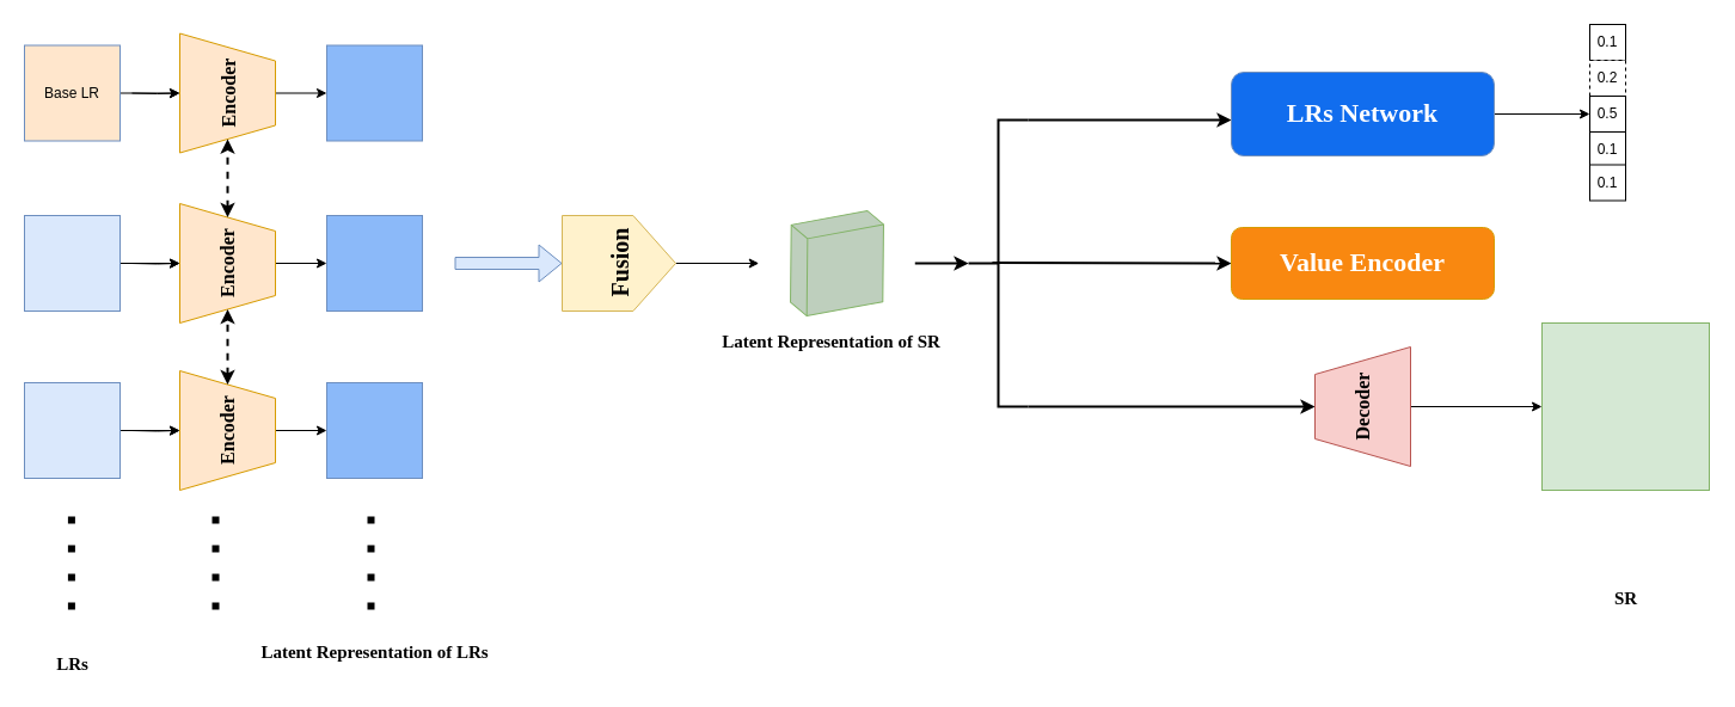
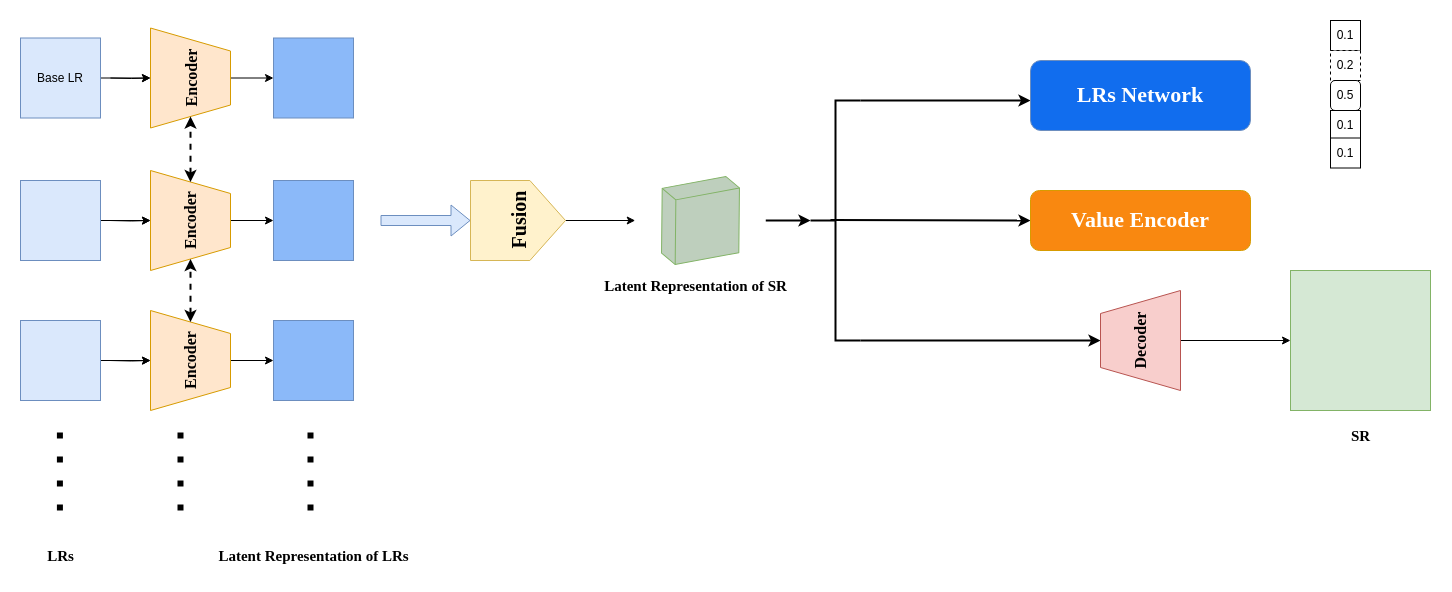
  <mxCell id="0" />
  <mxCell id="1" parent="0" />
  <mxCell id="2" value="" style="edgeStyle=orthogonalEdgeStyle;rounded=0;orthogonalLoop=1;jettySize=auto;html=1;" edge="1" parent="1" source="3" target="19"><mxGeometry relative="1" as="geometry" /></mxCell>
  <mxCell id="3" value="&lt;b style=&quot;border-color: var(--border-color); font-family: &amp;quot;Times New Roman&amp;quot;; font-size: 16px;&quot;&gt;Encoder&lt;/b&gt;" style="verticalLabelPosition=middle;verticalAlign=middle;html=1;shape=trapezoid;perimeter=trapezoidPerimeter;whiteSpace=wrap;size=0.23;arcSize=10;flipV=1;labelPosition=center;align=center;rotation=-90;fillColor=#ffe6cc;strokeColor=#d79b00;" vertex="1" parent="1"><mxGeometry x="140" y="37.5" width="100" height="80" as="geometry" /></mxCell>
  <mxCell id="4" value="" style="edgeStyle=orthogonalEdgeStyle;rounded=0;orthogonalLoop=1;jettySize=auto;html=1;" edge="1" parent="1" target="3"><mxGeometry relative="1" as="geometry"><mxPoint x="109.99" y="77.529" as="sourcePoint" /></mxGeometry></mxCell>
  <mxCell id="5" value="" style="edgeStyle=orthogonalEdgeStyle;rounded=0;orthogonalLoop=1;jettySize=auto;html=1;" edge="1" parent="1" source="6" target="3"><mxGeometry relative="1" as="geometry" /></mxCell>
- <mxCell id="6" value="Base LR" style="whiteSpace=wrap;html=1;aspect=fixed;fillColor=#ffe6cc;strokeColor=#6c8ebf;" vertex="1" parent="1"><mxGeometry x="20" y="37.5" width="80" height="80" as="geometry" /></mxCell>
+ <mxCell id="6" value="Base LR" style="whiteSpace=wrap;html=1;aspect=fixed;fillColor=#dae8fc;strokeColor=#6c8ebf;" vertex="1" parent="1"><mxGeometry x="20" y="37.5" width="80" height="80" as="geometry" /></mxCell>
  <mxCell id="7" value="" style="edgeStyle=orthogonalEdgeStyle;rounded=0;orthogonalLoop=1;jettySize=auto;html=1;" edge="1" parent="1" source="8" target="20"><mxGeometry relative="1" as="geometry" /></mxCell>
  <mxCell id="8" value="&lt;b style=&quot;border-color: var(--border-color); font-family: &amp;quot;Times New Roman&amp;quot;; font-size: 16px;&quot;&gt;Encoder&lt;/b&gt;" style="verticalLabelPosition=middle;verticalAlign=middle;html=1;shape=trapezoid;perimeter=trapezoidPerimeter;whiteSpace=wrap;size=0.23;arcSize=10;flipV=1;labelPosition=center;align=center;rotation=-90;fillColor=#ffe6cc;strokeColor=#d79b00;" vertex="1" parent="1"><mxGeometry x="140" y="180" width="100" height="80" as="geometry" /></mxCell>
  <mxCell id="9" value="" style="edgeStyle=orthogonalEdgeStyle;rounded=0;orthogonalLoop=1;jettySize=auto;html=1;" edge="1" parent="1" target="8"><mxGeometry relative="1" as="geometry"><mxPoint x="109.99" y="220.029" as="sourcePoint" /></mxGeometry></mxCell>
  <mxCell id="10" value="" style="edgeStyle=orthogonalEdgeStyle;rounded=0;orthogonalLoop=1;jettySize=auto;html=1;" edge="1" parent="1" source="11" target="8"><mxGeometry relative="1" as="geometry" /></mxCell>
  <mxCell id="11" value="" style="whiteSpace=wrap;html=1;aspect=fixed;fillColor=#dae8fc;strokeColor=#6c8ebf;" vertex="1" parent="1"><mxGeometry x="20" y="180" width="80" height="80" as="geometry" /></mxCell>
  <mxCell id="12" value="" style="edgeStyle=orthogonalEdgeStyle;rounded=0;orthogonalLoop=1;jettySize=auto;html=1;" edge="1" parent="1" source="13" target="21"><mxGeometry relative="1" as="geometry" /></mxCell>
  <mxCell id="13" value="&lt;font style=&quot;font-size: 16px;&quot; face=&quot;Times New Roman&quot;&gt;&lt;b&gt;Encoder&lt;/b&gt;&lt;/font&gt;" style="verticalLabelPosition=middle;verticalAlign=middle;html=1;shape=trapezoid;perimeter=trapezoidPerimeter;whiteSpace=wrap;size=0.23;arcSize=10;flipV=1;labelPosition=center;align=center;rotation=-90;fillColor=#ffe6cc;strokeColor=#d79b00;" vertex="1" parent="1"><mxGeometry x="140" y="320" width="100" height="80" as="geometry" /></mxCell>
  <mxCell id="14" value="" style="edgeStyle=orthogonalEdgeStyle;rounded=0;orthogonalLoop=1;jettySize=auto;html=1;" edge="1" parent="1" target="13"><mxGeometry relative="1" as="geometry"><mxPoint x="109.99" y="360.029" as="sourcePoint" /></mxGeometry></mxCell>
  <mxCell id="15" value="" style="edgeStyle=orthogonalEdgeStyle;rounded=0;orthogonalLoop=1;jettySize=auto;html=1;" edge="1" parent="1" source="16" target="13"><mxGeometry relative="1" as="geometry" /></mxCell>
  <mxCell id="16" value="" style="whiteSpace=wrap;html=1;aspect=fixed;fillColor=#dae8fc;strokeColor=#6c8ebf;" vertex="1" parent="1"><mxGeometry x="20" y="320" width="80" height="80" as="geometry" /></mxCell>
  <mxCell id="17" value="" style="endArrow=none;dashed=1;html=1;dashPattern=1 3;strokeWidth=6;rounded=0;jumpSize=600;" edge="1" parent="1"><mxGeometry width="50" height="50" relative="1" as="geometry"><mxPoint x="59.41" y="510" as="sourcePoint" /><mxPoint x="59.41" y="420" as="targetPoint" /></mxGeometry></mxCell>
  <mxCell id="18" value="" style="endArrow=none;dashed=1;html=1;dashPattern=1 3;strokeWidth=6;rounded=0;jumpSize=600;" edge="1" parent="1"><mxGeometry width="50" height="50" relative="1" as="geometry"><mxPoint x="180" y="510" as="sourcePoint" /><mxPoint x="180" y="420" as="targetPoint" /></mxGeometry></mxCell>
  <mxCell id="19" value="" style="whiteSpace=wrap;html=1;aspect=fixed;fillColor=#8bb9f9;strokeColor=#6c8ebf;" vertex="1" parent="1"><mxGeometry x="273" y="37.5" width="80" height="80" as="geometry" /></mxCell>
  <mxCell id="20" value="" style="whiteSpace=wrap;html=1;aspect=fixed;fillColor=#8bb9f9;strokeColor=#6c8ebf;" vertex="1" parent="1"><mxGeometry x="273" y="180" width="80" height="80" as="geometry" /></mxCell>
  <mxCell id="21" value="" style="whiteSpace=wrap;html=1;aspect=fixed;fillColor=#8bb9f9;strokeColor=#6c8ebf;" vertex="1" parent="1"><mxGeometry x="273" y="320" width="80" height="80" as="geometry" /></mxCell>
  <mxCell id="22" value="" style="endArrow=none;dashed=1;html=1;dashPattern=1 3;strokeWidth=6;rounded=0;jumpSize=600;" edge="1" parent="1"><mxGeometry width="50" height="50" relative="1" as="geometry"><mxPoint x="310" y="510" as="sourcePoint" /><mxPoint x="310" y="420" as="targetPoint" /></mxGeometry></mxCell>
  <mxCell id="23" value="" style="shape=flexArrow;endArrow=classic;html=1;rounded=0;fillColor=#dae8fc;strokeColor=#6c8ebf;" edge="1" parent="1" target="25"><mxGeometry width="50" height="50" relative="1" as="geometry"><mxPoint x="380" y="220" as="sourcePoint" /><mxPoint x="450" y="220" as="targetPoint" /></mxGeometry></mxCell>
  <mxCell id="24" value="" style="edgeStyle=orthogonalEdgeStyle;rounded=0;orthogonalLoop=1;jettySize=auto;html=1;" edge="1" parent="1" source="25" target="27"><mxGeometry relative="1" as="geometry" /></mxCell>
  <mxCell id="25" value="&lt;font size=&quot;1&quot; style=&quot;&quot; face=&quot;Times New Roman&quot;&gt;&lt;b style=&quot;font-size: 20px;&quot;&gt;Fusion&lt;/b&gt;&lt;/font&gt;" style="shape=offPageConnector;whiteSpace=wrap;html=1;rotation=-90;fillColor=#fff2cc;strokeColor=#d6b656;" vertex="1" parent="1"><mxGeometry x="477.5" y="172.5" width="80" height="95" as="geometry" /></mxCell>
  <mxCell id="26" value="" style="edgeStyle=orthogonalEdgeStyle;rounded=0;orthogonalLoop=1;jettySize=auto;html=1;strokeWidth=2;" edge="1" parent="1" source="27" target="28"><mxGeometry relative="1" as="geometry" /></mxCell>
  <mxCell id="27" value="" style="html=1;shape=mxgraph.basic.isocube;isoAngle=24.82;rotation=40;flipH=1;flipV=1;direction=north;fillColor=#BECFBD;strokeColor=#82b366;" vertex="1" parent="1"><mxGeometry x="650" y="170" width="100" height="100" as="geometry" /></mxCell>
  <mxCell id="28" value="" style="strokeWidth=2;html=1;shape=mxgraph.flowchart.annotation_2;align=left;labelPosition=right;pointerEvents=1;" vertex="1" parent="1"><mxGeometry x="810" y="100" width="50" height="240" as="geometry" /></mxCell>
  <mxCell id="29" value="" style="endArrow=classic;html=1;rounded=0;exitX=1;exitY=0;exitDx=0;exitDy=0;exitPerimeter=0;strokeWidth=2;" edge="1" parent="1" source="28"><mxGeometry width="50" height="50" relative="1" as="geometry"><mxPoint x="970" y="60" as="sourcePoint" /><mxPoint x="1030" y="100" as="targetPoint" /></mxGeometry></mxCell>
  <mxCell id="30" value="" style="endArrow=classic;html=1;rounded=0;exitX=1;exitY=0;exitDx=0;exitDy=0;exitPerimeter=0;strokeWidth=2;entryX=0.5;entryY=0;entryDx=0;entryDy=0;" edge="1" parent="1" target="36"><mxGeometry width="50" height="50" relative="1" as="geometry"><mxPoint x="860" y="340" as="sourcePoint" /><mxPoint x="1030" y="340" as="targetPoint" /></mxGeometry></mxCell>
  <mxCell id="31" value="" style="endArrow=classic;html=1;rounded=0;exitX=1;exitY=0;exitDx=0;exitDy=0;exitPerimeter=0;strokeWidth=2;" edge="1" parent="1"><mxGeometry width="50" height="50" relative="1" as="geometry"><mxPoint x="830" y="219.41" as="sourcePoint" /><mxPoint x="1030" y="220" as="targetPoint" /></mxGeometry></mxCell>
- <mxCell id="32" value="" style="edgeStyle=orthogonalEdgeStyle;rounded=0;orthogonalLoop=1;jettySize=auto;html=1;entryX=0;entryY=0.5;entryDx=0;entryDy=0;" edge="1" parent="1" source="33" target="40"><mxGeometry relative="1" as="geometry"><mxPoint x="1320" y="110" as="targetPoint" /></mxGeometry></mxCell>
  <mxCell id="33" value="&lt;font color=&quot;#ffffff&quot; style=&quot;font-size: 22px;&quot; face=&quot;Times New Roman&quot;&gt;&lt;b&gt;LRs Network&lt;/b&gt;&lt;/font&gt;" style="rounded=1;whiteSpace=wrap;html=1;fillColor=#116dee;strokeColor=#6c8ebf;" vertex="1" parent="1"><mxGeometry x="1030" y="60" width="220" height="70" as="geometry" /></mxCell>
  <mxCell id="34" value="&lt;font size=&quot;1&quot; color=&quot;#ffffff&quot; style=&quot;&quot; face=&quot;Times New Roman&quot;&gt;&lt;b style=&quot;font-size: 22px;&quot;&gt;Value Encoder&lt;/b&gt;&lt;/font&gt;" style="rounded=1;whiteSpace=wrap;html=1;fillColor=#f98810;strokeColor=#d79b00;" vertex="1" parent="1"><mxGeometry x="1030" y="190" width="220" height="60" as="geometry" /></mxCell>
  <mxCell id="35" value="" style="edgeStyle=orthogonalEdgeStyle;rounded=0;orthogonalLoop=1;jettySize=auto;html=1;" edge="1" parent="1" source="36" target="43"><mxGeometry relative="1" as="geometry" /></mxCell>
  <mxCell id="36" value="&lt;font style=&quot;font-size: 16px;&quot; face=&quot;Times New Roman&quot;&gt;&lt;b&gt;Decoder&lt;/b&gt;&lt;/font&gt;" style="verticalLabelPosition=middle;verticalAlign=middle;html=1;shape=trapezoid;perimeter=trapezoidPerimeter;whiteSpace=wrap;size=0.23;arcSize=10;flipV=0;labelPosition=center;align=center;rotation=-90;fillColor=#f8cecc;strokeColor=#b85450;" vertex="1" parent="1"><mxGeometry x="1090" y="300" width="100" height="80" as="geometry" /></mxCell>
  <mxCell id="37" value="" style="group" vertex="1" connectable="0" parent="1"><mxGeometry x="1330" y="20" width="30" height="147.5" as="geometry" /></mxCell>
  <mxCell id="38" value="0.1" style="rounded=0;whiteSpace=wrap;html=1;container=0;" vertex="1" parent="37"><mxGeometry width="30" height="30" as="geometry" /></mxCell>
  <mxCell id="39" value="0.2" style="rounded=0;whiteSpace=wrap;html=1;container=0;dashed=1;" vertex="1" parent="37"><mxGeometry y="30" width="30" height="30" as="geometry" /></mxCell>
- <mxCell id="40" value="0.5" style="rounded=0;whiteSpace=wrap;html=1;container=0;" vertex="1" parent="37"><mxGeometry y="60" width="30" height="30" as="geometry" /></mxCell>
+ <mxCell id="40" value="0.5" style="whiteSpace=wrap;html=1;container=0;rounded=1;" vertex="1" parent="37"><mxGeometry y="60" width="30" height="30" as="geometry" /></mxCell>
  <mxCell id="41" value="0.1" style="rounded=0;whiteSpace=wrap;html=1;container=0;" vertex="1" parent="37"><mxGeometry y="90" width="30" height="30" as="geometry" /></mxCell>
  <mxCell id="42" value="0.1" style="rounded=0;whiteSpace=wrap;html=1;container=0;" vertex="1" parent="37"><mxGeometry y="117.5" width="30" height="30" as="geometry" /></mxCell>
  <mxCell id="43" value="" style="whiteSpace=wrap;html=1;aspect=fixed;fillColor=#d5e8d4;strokeColor=#82b366;" vertex="1" parent="1"><mxGeometry x="1290" y="270" width="140" height="140" as="geometry" /></mxCell>
  <mxCell id="44" value="&lt;font style=&quot;font-size: 15px;&quot; face=&quot;Times New Roman&quot;&gt;&lt;b&gt;Latent Representation of SR&lt;/b&gt;&lt;/font&gt;" style="text;html=1;align=center;verticalAlign=middle;resizable=0;points=[];autosize=1;strokeColor=none;fillColor=none;" vertex="1" parent="1"><mxGeometry x="590" y="270" width="210" height="30" as="geometry" /></mxCell>
- <mxCell id="45" value="&lt;font style=&quot;font-size: 15px;&quot; face=&quot;Times New Roman&quot;&gt;&lt;b&gt;SR&lt;/b&gt;&lt;/font&gt;" style="text;html=1;align=center;verticalAlign=middle;resizable=0;points=[];autosize=1;strokeColor=none;fillColor=none;" vertex="1" parent="1"><mxGeometry x="1340" y="485" width="40" height="30" as="geometry" /></mxCell>
+ <mxCell id="45" value="&lt;font style=&quot;font-size: 15px;&quot; face=&quot;Times New Roman&quot;&gt;&lt;b&gt;SR&lt;/b&gt;&lt;/font&gt;" style="text;html=1;align=center;verticalAlign=middle;resizable=0;points=[];autosize=1;strokeColor=none;fillColor=none;" vertex="1" parent="1"><mxGeometry x="1340" y="420" width="40" height="30" as="geometry" /></mxCell>
  <mxCell id="46" value="&lt;font style=&quot;font-size: 15px;&quot; face=&quot;Times New Roman&quot;&gt;&lt;b&gt;LRs&lt;/b&gt;&lt;/font&gt;" style="text;html=1;align=center;verticalAlign=middle;resizable=0;points=[];autosize=1;strokeColor=none;fillColor=none;" vertex="1" parent="1"><mxGeometry x="35" y="540" width="50" height="30" as="geometry" /></mxCell>
  <mxCell id="47" value="" style="endArrow=classic;startArrow=classic;html=1;rounded=0;dashed=1;strokeWidth=2;entryX=0;entryY=0.5;entryDx=0;entryDy=0;exitX=1;exitY=0.5;exitDx=0;exitDy=0;" edge="1" parent="1" source="13" target="8"><mxGeometry width="50" height="50" relative="1" as="geometry"><mxPoint x="330" y="340" as="sourcePoint" /><mxPoint x="380" y="290" as="targetPoint" /></mxGeometry></mxCell>
  <mxCell id="48" value="" style="endArrow=classic;startArrow=classic;html=1;rounded=0;dashed=1;strokeWidth=2;entryX=0;entryY=0.5;entryDx=0;entryDy=0;exitX=1;exitY=0.5;exitDx=0;exitDy=0;" edge="1" parent="1" source="8" target="3"><mxGeometry width="50" height="50" relative="1" as="geometry"><mxPoint x="200" y="332" as="sourcePoint" /><mxPoint x="200" y="269" as="targetPoint" /></mxGeometry></mxCell>
- <mxCell id="49" value="&lt;font style=&quot;font-size: 15px;&quot; face=&quot;Times New Roman&quot;&gt;&lt;b&gt;Latent Representation of LRs&lt;/b&gt;&lt;/font&gt;" style="text;html=1;align=center;verticalAlign=middle;resizable=0;points=[];autosize=1;strokeColor=none;fillColor=none;" vertex="1" parent="1"><mxGeometry x="208" y="530" width="210" height="30" as="geometry" /></mxCell>
+ <mxCell id="49" value="&lt;font style=&quot;font-size: 15px;&quot; face=&quot;Times New Roman&quot;&gt;&lt;b&gt;Latent Representation of LRs&lt;/b&gt;&lt;/font&gt;" style="text;html=1;align=center;verticalAlign=middle;resizable=0;points=[];autosize=1;strokeColor=none;fillColor=none;" vertex="1" parent="1"><mxGeometry x="208" y="540" width="210" height="30" as="geometry" /></mxCell>
